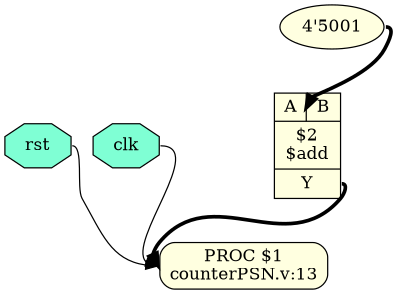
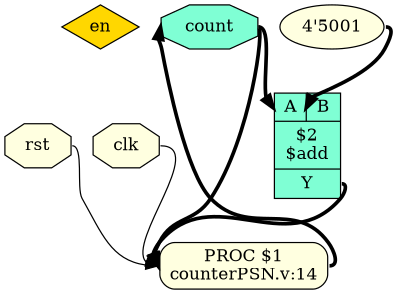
  digraph {
    rankdir=TB
    remincross=true
    node [color=black fillcolor=lightyellow fontcolor=black shape=octagon style=filled]
    edge [color=black headport=w style="setlinewidth(3)" tailport=e]
-   n3 [label="{{<p8> A|<p9> B}|$2\n$add|{<p10> Y}}" shape=record color="" fontcolor=""]
-   n4 [label="PROC $1\ncounterPSN.v:13" shape=box style="rounded,filled" color="" fontcolor=""]
-   n5 [fillcolor=aquamarine label=rst]
-   n6 [fillcolor=aquamarine label=clk]
+   n1 [fillcolor=gold label=en shape=diamond]
+   n2 [fillcolor=aquamarine label=count]
+   n3 [fillcolor=aquamarine label="{{<p8> A|<p9> B}|$2\n$add|{<p10> Y}}" shape=record color="" fontcolor=""]
+   n4 [label="PROC $1\ncounterPSN.v:14" shape=box style="rounded,filled" color="" fontcolor=""]
+   n5 [label=rst]
+   n6 [label=clk]
    n7 [label="4'5001" color="" fontcolor="" shape=""]
+   n2 -> n3 [headport="p8:w"]
+   n2 -> n4
    n3 -> n4 [tailport="p10:e"]
+   n4 -> n2
    n5 -> n4 [style=""]
    n6 -> n4 [style=""]
    n7 -> n3 [headport="p9:w"]
  }
